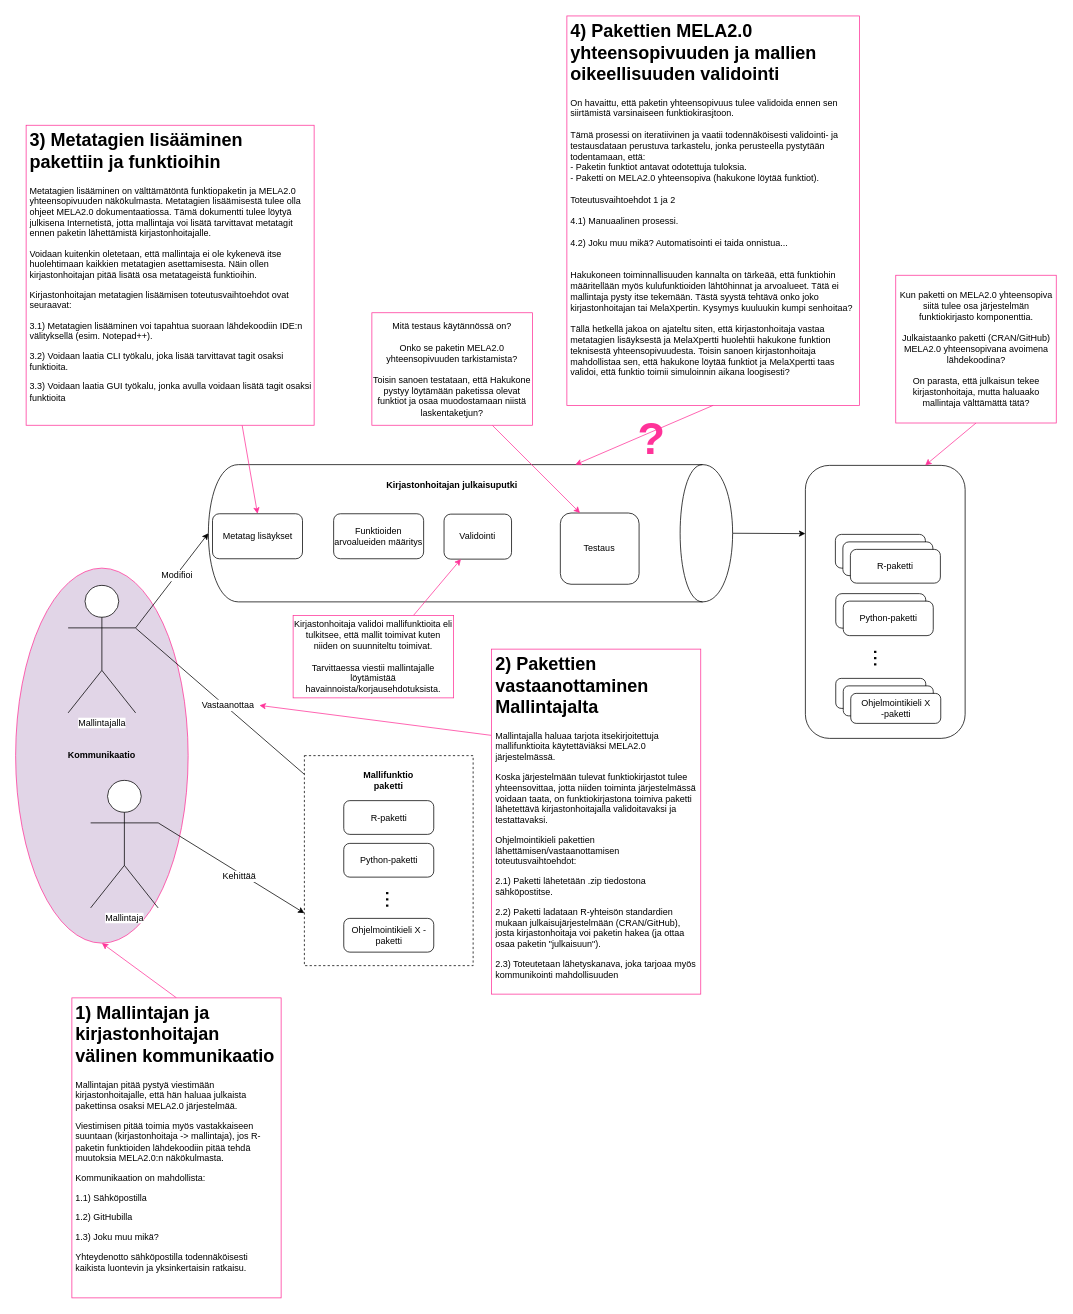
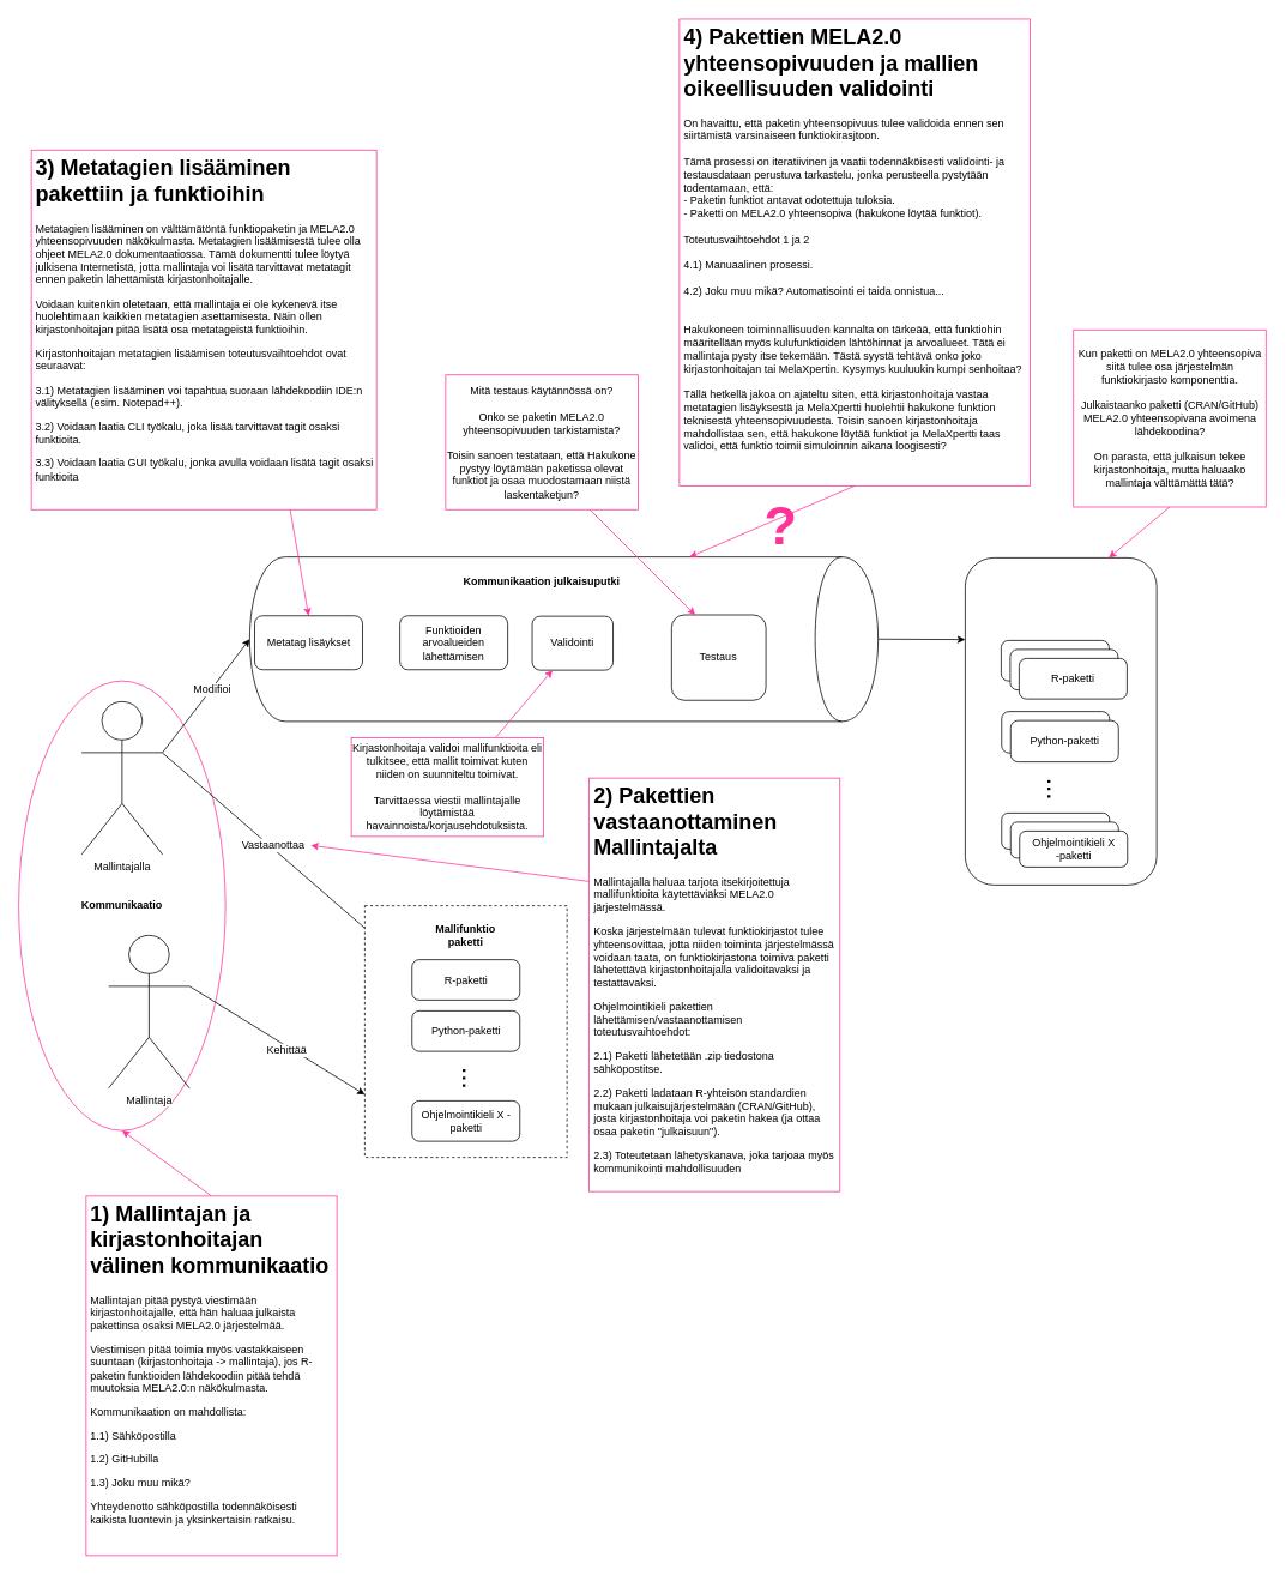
  <mxCell id="0" />
  <mxCell id="1" parent="0" />
- <mxCell id="2" value="&lt;b&gt;Kommunikaatio&lt;/b&gt;" style="ellipse;whiteSpace=wrap;html=1;fillColor=#e1d5e7;strokeColor=#FF3399;" parent="1" vertex="1"><mxGeometry x="20" y="757" width="230" height="500" as="geometry" /></mxCell>
+ <mxCell id="2" value="&lt;b&gt;Kommunikaatio&lt;/b&gt;" style="ellipse;whiteSpace=wrap;html=1;fillColor=#ffffff;strokeColor=#FF3399;" parent="1" vertex="1"><mxGeometry x="20" y="757" width="230" height="500" as="geometry" /></mxCell>
  <mxCell id="3" style="rounded=0;orthogonalLoop=1;jettySize=auto;html=1;exitX=0.5;exitY=0;exitDx=0;exitDy=0;entryX=0;entryY=0.25;entryDx=0;entryDy=0;strokeColor=#000000;" parent="1" source="4" target="33" edge="1"><mxGeometry relative="1" as="geometry" /></mxCell>
  <mxCell id="4" value="" style="shape=cylinder;whiteSpace=wrap;html=1;boundedLbl=1;backgroundOutline=1;rotation=90;" parent="1" vertex="1"><mxGeometry x="535" y="361" width="183" height="699" as="geometry" /></mxCell>
  <mxCell id="5" style="edgeStyle=none;rounded=0;orthogonalLoop=1;jettySize=auto;html=1;exitX=1;exitY=0.333;exitDx=0;exitDy=0;exitPerimeter=0;entryX=0.5;entryY=1;entryDx=0;entryDy=0;" parent="1" source="7" target="4" edge="1"><mxGeometry relative="1" as="geometry" /></mxCell>
  <mxCell id="6" value="Modifioi" style="text;html=1;resizable=0;points=[];align=center;verticalAlign=middle;labelBackgroundColor=#ffffff;" parent="5" vertex="1" connectable="0"><mxGeometry x="0.253" y="-2" relative="1" as="geometry"><mxPoint x="-8" y="8" as="offset" /></mxGeometry></mxCell>
  <mxCell id="7" value="&lt;div&gt;Mallintajalla&lt;/div&gt;" style="shape=umlActor;verticalLabelPosition=bottom;labelBackgroundColor=#ffffff;verticalAlign=top;html=1;outlineConnect=0;" parent="1" vertex="1"><mxGeometry x="90" y="780" width="90" height="170" as="geometry" /></mxCell>
  <mxCell id="8" value="Mallintaja" style="shape=umlActor;verticalLabelPosition=bottom;labelBackgroundColor=#ffffff;verticalAlign=top;html=1;outlineConnect=0;" parent="1" vertex="1"><mxGeometry x="120" y="1040" width="90" height="170" as="geometry" /></mxCell>
  <mxCell id="9" value="Metatag lisäykset" style="rounded=1;whiteSpace=wrap;html=1;" parent="1" vertex="1"><mxGeometry x="282.5" y="684.5" width="120" height="60" as="geometry" /></mxCell>
  <mxCell id="10" value="" style="endArrow=classic;html=1;fillColor=#f8cecc;strokeColor=#FF3399;exitX=0.75;exitY=1;exitDx=0;exitDy=0;entryX=0.5;entryY=0;entryDx=0;entryDy=0;" parent="1" source="11" target="9" edge="1"><mxGeometry width="50" height="50" relative="1" as="geometry"><mxPoint x="425" y="640" as="sourcePoint" /><mxPoint x="360" y="680" as="targetPoint" /></mxGeometry></mxCell>
  <mxCell id="11" value="&lt;h1&gt;3) Metatagien lisääminen pakettiin ja funktioihin&lt;br&gt;&lt;/h1&gt;&lt;p&gt;Metatagien lisääminen on välttämätöntä funktiopaketin ja MELA2.0 yhteensopivuuden näkökulmasta. Metatagien lisäämisestä tulee olla ohjeet MELA2.0 dokumentaatiossa. Tämä dokumentti tulee löytyä julkisena Internetistä, jotta mallintaja voi lisätä tarvittavat metatagit ennen paketin lähettämistä kirjastonhoitajalle.&lt;br&gt;&lt;/p&gt;&lt;p&gt;Voidaan kuitenkin oletetaan, että mallintaja ei ole kykenevä itse huolehtimaan kaikkien metatagien asettamisesta. Näin ollen kirjastonhoitajan pitää lisätä osa metatageistä funktioihin.&lt;/p&gt;&lt;p&gt;Kirjastonhoitajan metatagien lisäämisen toteutusvaihtoehdot ovat seuraavat:&lt;br&gt;&lt;/p&gt;&lt;p&gt;3.1) Metatagien lisääminen voi tapahtua suoraan lähdekoodiin IDE:n välityksellä (esim. Notepad++).&lt;br&gt;&lt;/p&gt;&lt;p&gt;3.2) Voidaan laatia CLI työkalu, joka lisää tarvittavat tagit osaksi funktioita.&lt;/p&gt;&lt;p&gt;3.3) Voidaan laatia GUI työkalu, jonka avulla voidaan lisätä tagit osaksi funktioita&lt;/p&gt;&lt;div&gt;&lt;br&gt;&lt;/div&gt;&lt;div&gt;&lt;br&gt;&lt;/div&gt;" style="text;html=1;strokeColor=#FF3399;fillColor=#ffffff;spacing=5;spacingTop=-20;whiteSpace=wrap;overflow=hidden;rounded=0;" parent="1" vertex="1"><mxGeometry x="34" y="166.5" width="384" height="400" as="geometry" /></mxCell>
  <mxCell id="12" style="edgeStyle=none;rounded=0;orthogonalLoop=1;jettySize=auto;html=1;exitX=0;exitY=0.25;exitDx=0;exitDy=0;fillColor=#f8cecc;strokeColor=#FF3399;" parent="1" source="13" edge="1"><mxGeometry relative="1" as="geometry"><mxPoint x="345" y="940" as="targetPoint" /></mxGeometry></mxCell>
  <mxCell id="13" value="&lt;h1&gt;2) Pakettien vastaanottaminen Mallintajalta&lt;br&gt;&lt;/h1&gt;&lt;p&gt;Mallintajalla haluaa tarjota itsekirjoitettuja mallifunktioita käytettäviäksi MELA2.0 järjestelmässä.&lt;/p&gt;&lt;p&gt;Koska järjestelmään tulevat funktiokirjastot tulee yhteensovittaa, jotta niiden toiminta järjestelmässä voidaan taata, on funktiokirjastona toimiva paketti lähetettävä kirjastonhoitajalla validoitavaksi ja testattavaksi.&lt;/p&gt;&lt;p&gt;Ohjelmointikieli pakettien lähettämisen/vastaanottamisen toteutusvaihtoehdot:&lt;br&gt;&lt;/p&gt;&lt;p&gt;2.1) Paketti lähetetään .zip tiedostona sähköpostitse.&lt;/p&gt;&lt;p&gt;2.2) Paketti ladataan R-yhteisön standardien mukaan julkaisujärjestelmään (CRAN/GitHub), josta kirjastonhoitaja voi paketin hakea (ja ottaa osaa paketin &quot;julkaisuun&quot;). &lt;br&gt;&lt;/p&gt;&lt;p&gt;2.3) Toteutetaan lähetyskanava, joka tarjoaa myös kommunikointi mahdollisuuden&lt;br&gt;&lt;/p&gt;&lt;div&gt;&lt;br&gt;&lt;/div&gt;&lt;div&gt;&lt;br&gt;&lt;/div&gt;" style="text;html=1;strokeColor=#FF3399;fillColor=#ffffff;spacing=5;spacingTop=-20;whiteSpace=wrap;overflow=hidden;rounded=0;" parent="1" vertex="1"><mxGeometry x="654.5" y="865" width="279" height="460" as="geometry" /></mxCell>
  <mxCell id="14" style="edgeStyle=none;rounded=0;orthogonalLoop=1;jettySize=auto;html=1;exitX=0.5;exitY=0;exitDx=0;exitDy=0;entryX=0.5;entryY=1;entryDx=0;entryDy=0;fillColor=#f8cecc;strokeColor=#FF3399;" parent="1" source="15" target="2" edge="1"><mxGeometry relative="1" as="geometry" /></mxCell>
  <mxCell id="15" value="&lt;h1&gt;1) Mallintajan ja kirjastonhoitajan välinen kommunikaatio&lt;br&gt;&lt;/h1&gt;&lt;p&gt;Mallintajan pitää pystyä viestimään kirjastonhoitajalle, että hän haluaa julkaista pakettinsa osaksi MELA2.0 järjestelmää.&lt;/p&gt;&lt;p&gt;Viestimisen pitää toimia myös vastakkaiseen suuntaan (kirjastonhoitaja -&amp;gt; mallintaja), jos R-paketin funktioiden lähdekoodiin pitää tehdä muutoksia MELA2.0:n näkökulmasta.&lt;br&gt;&lt;/p&gt;&lt;p&gt;Kommunikaation on mahdollista: &lt;br&gt;&lt;/p&gt;&lt;p&gt;1.1) Sähköpostilla&lt;/p&gt;&lt;p&gt;1.2) GitHubilla&lt;br&gt;&lt;/p&gt;&lt;p&gt;1.3) Joku muu mikä?&lt;/p&gt;&lt;p&gt;Yhteydenotto sähköpostilla todennäköisesti kaikista luontevin ja yksinkertaisin ratkaisu.&lt;br&gt;&lt;/p&gt;" style="text;html=1;strokeColor=#FF3399;fillColor=#ffffff;spacing=5;spacingTop=-20;whiteSpace=wrap;overflow=hidden;rounded=0;" parent="1" vertex="1"><mxGeometry x="95" y="1330" width="279" height="400" as="geometry" /></mxCell>
- <mxCell id="16" value="Funktioiden arvoalueiden määritys" style="rounded=1;whiteSpace=wrap;html=1;" parent="1" vertex="1"><mxGeometry x="444" y="684.5" width="120" height="60" as="geometry" /></mxCell>
+ <mxCell id="16" value="Funktioiden arvoalueiden lähettämisen" style="rounded=1;whiteSpace=wrap;html=1;" parent="1" vertex="1"><mxGeometry x="444" y="684.5" width="120" height="60" as="geometry" /></mxCell>
  <mxCell id="17" value="Testaus" style="rounded=1;whiteSpace=wrap;html=1;" parent="1" vertex="1"><mxGeometry x="746.279" y="683.5" width="105" height="95" as="geometry" /></mxCell>
  <mxCell id="18" value="Validointi" style="rounded=1;whiteSpace=wrap;html=1;" parent="1" vertex="1"><mxGeometry x="591.208" y="685" width="90" height="60" as="geometry" /></mxCell>
- <mxCell id="19" value="&lt;b&gt;Kirjastonhoitajan julkaisuputki&lt;br&gt;&lt;/b&gt;" style="text;html=1;strokeColor=none;fillColor=none;align=center;verticalAlign=middle;whiteSpace=wrap;rounded=0;" parent="1" vertex="1"><mxGeometry x="497" y="636" width="210" height="20" as="geometry" /></mxCell>
+ <mxCell id="19" value="&lt;b&gt;Kommunikaation julkaisuputki&lt;br&gt;&lt;/b&gt;" style="text;html=1;strokeColor=none;fillColor=none;align=center;verticalAlign=middle;whiteSpace=wrap;rounded=0;" parent="1" vertex="1"><mxGeometry x="497" y="636" width="210" height="20" as="geometry" /></mxCell>
  <mxCell id="20" value="" style="group;fillColor=#ffffff;" parent="1" vertex="1" connectable="0"><mxGeometry x="755" y="90" width="390" height="450" as="geometry" /></mxCell>
  <mxCell id="21" value="&lt;h1&gt;4) Pakettien MELA2.0 yhteensopivuuden ja mallien oikeellisuuden validointi&lt;/h1&gt;&lt;div&gt;On havaittu, että paketin yhteensopivuus tulee validoida ennen sen siirtämistä varsinaiseen funktiokirasjtoon.&lt;/div&gt;&lt;br&gt;&lt;div&gt;Tämä prosessi on iteratiivinen ja vaatii todennäköisesti validointi- ja testausdataan perustuva tarkastelu, jonka perusteella pystytään todentamaan, että:&lt;/div&gt;&lt;div&gt;- Paketin funktiot antavat odotettuja tuloksia.&lt;/div&gt;&lt;div&gt;- Paketti on MELA2.0 yhteensopiva (hakukone löytää funktiot).&lt;/div&gt;&lt;div&gt;&lt;br&gt;&lt;/div&gt;&lt;div&gt;Toteutusvaihtoehdot 1 ja 2&lt;br&gt;&lt;/div&gt;&lt;div&gt;&lt;br&gt;&lt;/div&gt;&lt;div&gt;4.1) Manuaalinen prosessi.&lt;/div&gt;&lt;div&gt;&lt;br&gt;&lt;/div&gt;&lt;div&gt;4.2) Joku muu mikä? Automatisointi ei taida onnistua...&lt;/div&gt;&lt;div&gt;&lt;br&gt;&lt;/div&gt;&lt;div&gt;&lt;div&gt;&lt;br&gt;&lt;/div&gt;&lt;div&gt;Hakukoneen toiminnallisuuden kannalta on tärkeää, että funktiohin määritellään myös kulufunktioiden lähtöhinnat ja arvoalueet. Tätä ei mallintaja pysty itse tekemään. Tästä syystä tehtävä onko joko kirjastonhoitajan tai MelaXpertin. Kysymys kuuluukin kumpi senhoitaa?&lt;/div&gt;&lt;div&gt;&lt;br&gt;&lt;/div&gt;&lt;div&gt;Tällä hetkellä jakoa on ajateltu siten, että kirjastonhoitaja vastaa metatagien lisäyksestä ja MelaXpertti huolehtii hakukone funktion teknisestä yhteensopivuudesta. Toisin sanoen kirjastonhoitaja mahdollistaa sen, että hakukone löytää funktiot ja MelaXpertti taas validoi, että funktio toimii simuloinnin aikana loogisesti?&lt;br&gt;&lt;/div&gt;&lt;div&gt;&lt;br&gt;&lt;/div&gt;&lt;/div&gt;&lt;div&gt;&lt;br&gt;&lt;/div&gt;&lt;div&gt;&lt;br&gt;&lt;/div&gt;" style="text;html=1;strokeColor=#FF3399;fillColor=none;spacing=5;spacingTop=-20;whiteSpace=wrap;overflow=hidden;rounded=0;" parent="20" vertex="1"><mxGeometry y="-69.231" width="390" height="519.231" as="geometry" /></mxCell>
  <mxCell id="22" value="" style="group;fillColor=#ffffff;" parent="1" vertex="1" connectable="0"><mxGeometry x="1072.5" y="620" width="201" height="364" as="geometry" /></mxCell>
  <mxCell id="23" style="edgeStyle=none;rounded=0;orthogonalLoop=1;jettySize=auto;html=1;exitX=0.75;exitY=0;exitDx=0;exitDy=0;entryX=0.25;entryY=1;entryDx=0;entryDy=0;endArrow=classic;endFill=1;strokeColor=#FF3399;" parent="1" source="24" target="18" edge="1"><mxGeometry relative="1" as="geometry" /></mxCell>
  <mxCell id="24" value="Kirjastonhoitaja validoi mallifunktioita eli tulkitsee, että mallit toimivat kuten niiden on suunniteltu toimivat.&lt;br&gt;&lt;br&gt;Tarvittaessa viestii mallintajalle löytämistää havainnoista/korjausehdotuksista.&lt;br&gt;" style="text;strokeColor=#FF3399;fillColor=#ffffff;align=center;verticalAlign=middle;rounded=0;labelPosition=center;verticalLabelPosition=middle;whiteSpace=wrap;html=1;" parent="1" vertex="1"><mxGeometry x="390" y="820" width="214" height="110" as="geometry" /></mxCell>
  <mxCell id="25" style="edgeStyle=none;rounded=0;orthogonalLoop=1;jettySize=auto;html=1;exitX=0;exitY=0.089;exitDx=0;exitDy=0;endArrow=none;endFill=0;exitPerimeter=0;" parent="1" source="47" edge="1"><mxGeometry relative="1" as="geometry"><mxPoint x="404" y="1059" as="sourcePoint" /><mxPoint x="180" y="837" as="targetPoint" /></mxGeometry></mxCell>
  <mxCell id="26" value="Vastaanottaa" style="text;html=1;resizable=0;points=[];align=center;verticalAlign=middle;labelBackgroundColor=#ffffff;" parent="25" vertex="1" connectable="0"><mxGeometry x="0.131" y="1" relative="1" as="geometry"><mxPoint x="25" y="16.5" as="offset" /></mxGeometry></mxCell>
  <mxCell id="27" style="rounded=0;orthogonalLoop=1;jettySize=auto;html=1;exitX=1;exitY=0.333;exitDx=0;exitDy=0;exitPerimeter=0;entryX=0;entryY=0.75;entryDx=0;entryDy=0;" parent="1" source="8" target="47" edge="1"><mxGeometry relative="1" as="geometry"><mxPoint x="405" y="1204.445" as="targetPoint" /></mxGeometry></mxCell>
  <mxCell id="28" value="Kehittää" style="text;html=1;resizable=0;points=[];align=center;verticalAlign=middle;labelBackgroundColor=#ffffff;" parent="27" vertex="1" connectable="0"><mxGeometry x="0.122" y="-4" relative="1" as="geometry"><mxPoint as="offset" /></mxGeometry></mxCell>
  <mxCell id="29" style="edgeStyle=none;rounded=0;orthogonalLoop=1;jettySize=auto;html=1;exitX=0.75;exitY=1;exitDx=0;exitDy=0;entryX=0.25;entryY=0;entryDx=0;entryDy=0;endArrow=classic;endFill=1;strokeColor=#FF3399;" parent="1" source="30" target="17" edge="1"><mxGeometry relative="1" as="geometry" /></mxCell>
  <mxCell id="30" value="&lt;div&gt;Mitä testaus käytännössä on? &lt;br&gt;&lt;/div&gt;&lt;div&gt;&lt;br&gt;&lt;/div&gt;&lt;div&gt;Onko se paketin MELA2.0 yhteensopivuuden tarkistamista?&lt;/div&gt;&lt;div&gt;&lt;br&gt;&lt;/div&gt;&lt;div&gt; Toisin sanoen testataan, että Hakukone pystyy löytämään paketissa olevat funktiot ja osaa muodostamaan niistä laskentaketjun?&lt;/div&gt;" style="text;strokeColor=#FF3399;fillColor=#ffffff;align=center;verticalAlign=middle;rounded=0;labelPosition=center;verticalLabelPosition=middle;whiteSpace=wrap;html=1;" parent="1" vertex="1"><mxGeometry x="495" y="416.5" width="214" height="150" as="geometry" /></mxCell>
  <mxCell id="31" style="edgeStyle=none;rounded=0;orthogonalLoop=1;jettySize=auto;html=1;exitX=0.5;exitY=1;exitDx=0;exitDy=0;entryX=0;entryY=0.3;entryDx=0;entryDy=0;endArrow=classic;endFill=1;strokeColor=#FF3399;" parent="1" source="21" target="4" edge="1"><mxGeometry relative="1" as="geometry" /></mxCell>
  <mxCell id="32" value="" style="group" parent="1" vertex="1" connectable="0"><mxGeometry x="1073" y="620" width="213" height="364" as="geometry" /></mxCell>
  <mxCell id="33" value="" style="rounded=1;whiteSpace=wrap;html=1;fillColor=none;" parent="32" vertex="1"><mxGeometry width="213" height="364" as="geometry" /></mxCell>
  <mxCell id="34" value="&lt;div&gt;Python-paketti&lt;/div&gt;" style="rounded=1;whiteSpace=wrap;html=1;arcSize=18;" parent="32" vertex="1"><mxGeometry x="40.5" y="171" width="120" height="46" as="geometry" /></mxCell>
  <mxCell id="35" value="&lt;div&gt;R-paketti&lt;/div&gt;" style="rounded=1;whiteSpace=wrap;html=1;arcSize=18;" parent="32" vertex="1"><mxGeometry x="40" y="92" width="120" height="45" as="geometry" /></mxCell>
  <mxCell id="36" value="&lt;div&gt;Kieli_X-paketti&lt;/div&gt;" style="rounded=1;whiteSpace=wrap;html=1;arcSize=18;" parent="32" vertex="1"><mxGeometry x="40.5" y="284" width="120" height="40" as="geometry" /></mxCell>
  <mxCell id="37" value="&lt;font style=&quot;font-size: 30px&quot;&gt;...&lt;/font&gt;" style="text;html=1;strokeColor=none;fillColor=none;align=center;verticalAlign=middle;whiteSpace=wrap;rounded=0;rotation=90;" parent="32" vertex="1"><mxGeometry x="83.5" y="247" width="40" height="20" as="geometry" /></mxCell>
  <mxCell id="38" value="&lt;div&gt;R-paketti&lt;/div&gt;" style="rounded=1;whiteSpace=wrap;html=1;arcSize=18;" parent="32" vertex="1"><mxGeometry x="50" y="102" width="120" height="45" as="geometry" /></mxCell>
  <mxCell id="39" value="&lt;div&gt;R-paketti&lt;/div&gt;" style="rounded=1;whiteSpace=wrap;html=1;arcSize=18;" parent="32" vertex="1"><mxGeometry x="60" y="112" width="120" height="45" as="geometry" /></mxCell>
  <mxCell id="40" value="&lt;div&gt;Kieli_X-paketti&lt;/div&gt;" style="rounded=1;whiteSpace=wrap;html=1;arcSize=18;" parent="32" vertex="1"><mxGeometry x="50.5" y="294" width="120" height="40" as="geometry" /></mxCell>
  <mxCell id="41" value="&lt;div&gt;Ohjelmointikieli X&lt;/div&gt;&lt;div&gt;-paketti&lt;br&gt;&lt;/div&gt;" style="rounded=1;whiteSpace=wrap;html=1;arcSize=18;" parent="32" vertex="1"><mxGeometry x="60.5" y="304" width="120" height="40" as="geometry" /></mxCell>
  <mxCell id="42" value="&lt;div&gt;Python-paketti&lt;br&gt;&lt;/div&gt;" style="rounded=1;whiteSpace=wrap;html=1;arcSize=18;" parent="32" vertex="1"><mxGeometry x="50.5" y="181" width="120" height="46" as="geometry" /></mxCell>
  <mxCell id="43" style="rounded=0;orthogonalLoop=1;jettySize=auto;html=1;exitX=0.5;exitY=1;exitDx=0;exitDy=0;entryX=0.75;entryY=0;entryDx=0;entryDy=0;strokeColor=#FF3399;" parent="1" source="44" target="33" edge="1"><mxGeometry relative="1" as="geometry" /></mxCell>
  <mxCell id="44" value="&lt;div&gt;Kun paketti on MELA2.0 yhteensopiva siitä tulee osa järjestelmän funktiokirjasto komponenttia.&lt;/div&gt;&lt;div&gt;&lt;br&gt; &lt;/div&gt;&lt;div&gt;Julkaistaanko paketti (CRAN/GitHub) MELA2.0 yhteensopivana avoimena lähdekoodina?&lt;/div&gt;&lt;div&gt;&lt;br&gt;&lt;/div&gt;&lt;div&gt;On parasta, että julkaisun tekee kirjastonhoitaja, mutta haluaako mallintaja välttämättä tätä?&lt;br&gt;&lt;/div&gt;" style="text;strokeColor=#FF3399;fillColor=#ffffff;align=center;verticalAlign=middle;rounded=0;labelPosition=center;verticalLabelPosition=middle;whiteSpace=wrap;html=1;" parent="1" vertex="1"><mxGeometry x="1193.5" y="366.5" width="214" height="197" as="geometry" /></mxCell>
  <mxCell id="45" value="&lt;span style=&quot;font-size: 60px;&quot;&gt;?&lt;/span&gt;" style="text;html=1;strokeColor=none;fillColor=none;align=center;verticalAlign=middle;whiteSpace=wrap;rounded=0;shadow=0;glass=0;comic=0;fontSize=60;fontColor=#FF3399;labelBorderColor=none;labelBackgroundColor=none;fontStyle=1" parent="1" vertex="1"><mxGeometry x="837.5" y="532.046" width="60" height="103.846" as="geometry" /></mxCell>
  <mxCell id="46" value="" style="group" vertex="1" connectable="0" parent="1"><mxGeometry x="405" y="1007" width="225" height="280" as="geometry" /></mxCell>
  <mxCell id="47" value="" style="rounded=0;whiteSpace=wrap;html=1;fillColor=#FFFFFF;dashed=1;" vertex="1" parent="46"><mxGeometry width="225" height="280" as="geometry" /></mxCell>
  <mxCell id="48" value="&lt;font style=&quot;font-size: 30px&quot;&gt;...&lt;/font&gt;" style="text;html=1;strokeColor=none;fillColor=none;align=center;verticalAlign=middle;whiteSpace=wrap;rounded=0;rotation=90;" vertex="1" parent="46"><mxGeometry x="99.205" y="182.53" width="40.909" height="19.518" as="geometry" /></mxCell>
  <mxCell id="49" value="&lt;div&gt;R-paketti&lt;/div&gt;" style="rounded=1;whiteSpace=wrap;html=1;arcSize=18;" vertex="1" parent="46"><mxGeometry x="52.5" y="60" width="120" height="45" as="geometry" /></mxCell>
  <mxCell id="50" value="&lt;div&gt;Python-paketti&lt;/div&gt;" style="rounded=1;whiteSpace=wrap;html=1;arcSize=18;" vertex="1" parent="46"><mxGeometry x="52.5" y="117" width="120" height="45" as="geometry" /></mxCell>
  <mxCell id="51" value="Ohjelmointikieli X -paketti" style="rounded=1;whiteSpace=wrap;html=1;arcSize=18;" vertex="1" parent="46"><mxGeometry x="52.5" y="217" width="120" height="45" as="geometry" /></mxCell>
  <mxCell id="52" value="Mallifunktio paketti" style="text;html=1;strokeColor=none;fillColor=none;align=center;verticalAlign=middle;whiteSpace=wrap;rounded=0;glass=1;fontStyle=1" vertex="1" parent="46"><mxGeometry x="59" y="23" width="107" height="20" as="geometry" /></mxCell>
